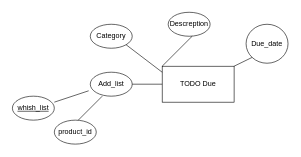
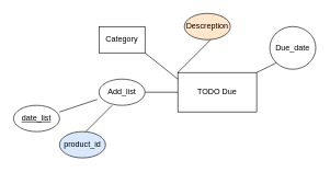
  <mxCell id="0" />
  <mxCell id="1" parent="0" />
  <mxCell id="2" value="TODO Due" style="rounded=0;whiteSpace=wrap;html=1;" vertex="1" parent="1"><mxGeometry x="270" y="110" width="120" height="60" as="geometry" /></mxCell>
- <mxCell id="3" value="Category" style="ellipse;whiteSpace=wrap;html=1;" vertex="1" parent="1"><mxGeometry x="150" y="40" width="70" height="40" as="geometry" /></mxCell>
+ <mxCell id="3" value="Category" style="whiteSpace=wrap;html=1;rounded=0;" vertex="1" parent="1"><mxGeometry x="150" y="40" width="70" height="40" as="geometry" /></mxCell>
  <mxCell id="4" value="Add_list" style="ellipse;whiteSpace=wrap;html=1;" vertex="1" parent="1"><mxGeometry x="150" y="120" width="70" height="40" as="geometry" /></mxCell>
  <mxCell id="5" value="Due_date" style="ellipse;whiteSpace=wrap;html=1;" vertex="1" parent="1"><mxGeometry x="410" y="40" width="70" height="65" as="geometry" /></mxCell>
- <mxCell id="6" value="Descreption" style="ellipse;whiteSpace=wrap;html=1;" vertex="1" parent="1"><mxGeometry x="280" y="20" width="70" height="40" as="geometry" /></mxCell>
- <mxCell id="7" value="&lt;u&gt;whish_list&lt;/u&gt;" style="ellipse;whiteSpace=wrap;html=1;" vertex="1" parent="1"><mxGeometry x="20" y="160" width="70" height="40" as="geometry" /></mxCell>
- <mxCell id="8" value="product_id" style="ellipse;whiteSpace=wrap;html=1;" vertex="1" parent="1"><mxGeometry x="90" y="200" width="70" height="40" as="geometry" /></mxCell>
+ <mxCell id="6" value="Descreption" style="ellipse;whiteSpace=wrap;html=1;fillColor=#ffe6cc;" vertex="1" parent="1"><mxGeometry x="280" y="20" width="70" height="40" as="geometry" /></mxCell>
+ <mxCell id="7" value="&lt;u&gt;date_list&lt;/u&gt;" style="ellipse;whiteSpace=wrap;html=1;" vertex="1" parent="1"><mxGeometry x="20" y="160" width="70" height="40" as="geometry" /></mxCell>
+ <mxCell id="8" value="product_id" style="ellipse;whiteSpace=wrap;html=1;fillColor=#dae8fc;" vertex="1" parent="1"><mxGeometry x="90" y="200" width="70" height="40" as="geometry" /></mxCell>
  <mxCell id="9" value="" style="endArrow=none;html=1;rounded=0;entryX=-0.038;entryY=0.775;entryDx=0;entryDy=0;entryPerimeter=0;" edge="1" parent="1" target="4"><mxGeometry width="50" height="50" relative="1" as="geometry"><mxPoint x="90" y="170" as="sourcePoint" /><mxPoint x="140" y="120" as="targetPoint" /></mxGeometry></mxCell>
  <mxCell id="10" value="" style="endArrow=none;html=1;rounded=0;" edge="1" parent="1"><mxGeometry width="50" height="50" relative="1" as="geometry"><mxPoint x="130" y="200" as="sourcePoint" /><mxPoint x="170" y="160" as="targetPoint" /></mxGeometry></mxCell>
  <mxCell id="11" value="" style="endArrow=none;html=1;rounded=0;entryX=0;entryY=1;entryDx=0;entryDy=0;" edge="1" parent="1" target="5"><mxGeometry width="50" height="50" relative="1" as="geometry"><mxPoint x="390" y="110" as="sourcePoint" /><mxPoint x="440" y="60" as="targetPoint" /></mxGeometry></mxCell>
  <mxCell id="12" value="" style="endArrow=none;html=1;rounded=0;entryX=0;entryY=0.5;entryDx=0;entryDy=0;" edge="1" parent="1" target="2"><mxGeometry width="50" height="50" relative="1" as="geometry"><mxPoint x="220" y="140" as="sourcePoint" /><mxPoint x="270" y="90" as="targetPoint" /></mxGeometry></mxCell>
  <mxCell id="13" value="" style="endArrow=none;html=1;rounded=0;" edge="1" parent="1"><mxGeometry width="50" height="50" relative="1" as="geometry"><mxPoint x="270" y="110" as="sourcePoint" /><mxPoint x="320" y="60" as="targetPoint" /></mxGeometry></mxCell>
  <mxCell id="14" value="" style="endArrow=none;html=1;rounded=0;exitX=1;exitY=1;exitDx=0;exitDy=0;" edge="1" parent="1" source="3"><mxGeometry width="50" height="50" relative="1" as="geometry"><mxPoint x="200" y="110" as="sourcePoint" /><mxPoint x="270" y="120" as="targetPoint" /></mxGeometry></mxCell>
